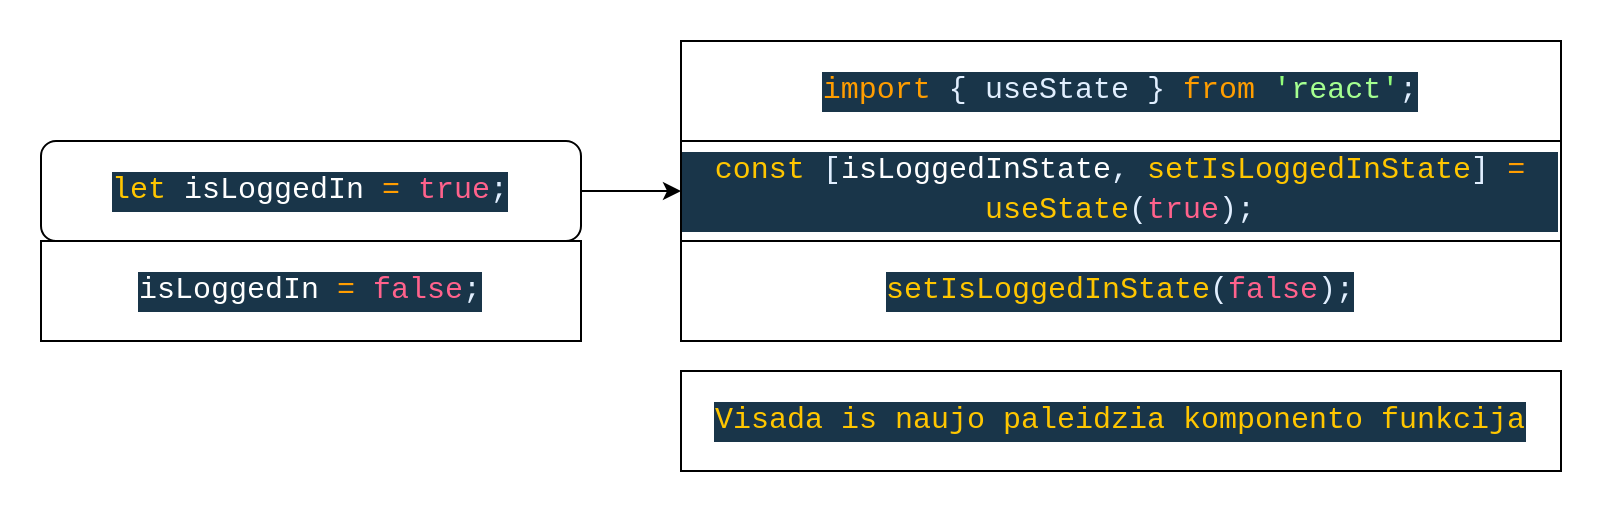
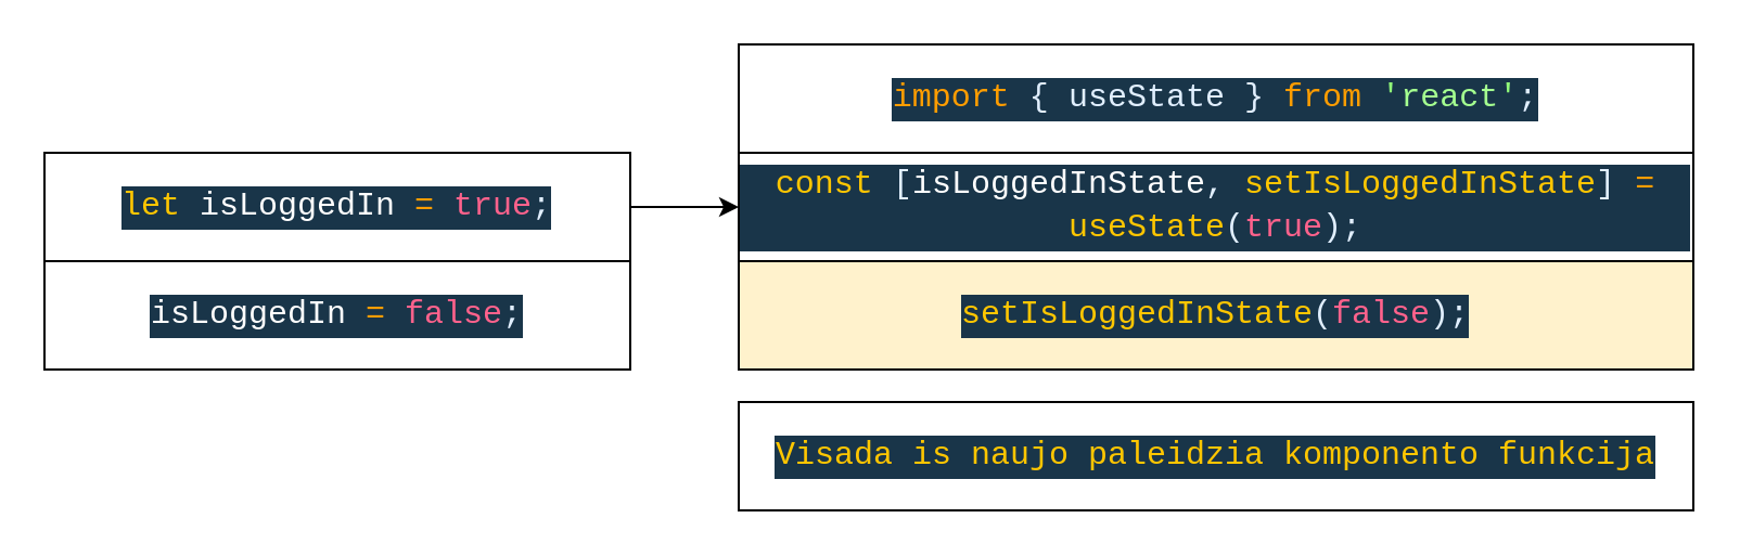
  <mxCell id="0" />
  <mxCell id="1" parent="0" />
  <mxCell id="2" style="edgeStyle=none;html=1;entryX=0;entryY=0.5;entryDx=0;entryDy=0;" edge="1" parent="1" source="3" target="5"><mxGeometry relative="1" as="geometry" /></mxCell>
- <mxCell id="3" value="&lt;div style=&quot;color: rgb(255 , 255 , 255) ; background-color: rgb(25 , 53 , 73) ; font-family: &amp;#34;cascadia code&amp;#34; , &amp;#34;menlo&amp;#34; , &amp;#34;monaco&amp;#34; , &amp;#34;courier new&amp;#34; , monospace , &amp;#34;consolas&amp;#34; , &amp;#34;courier new&amp;#34; , monospace ; font-size: 15px ; line-height: 20px&quot;&gt;&lt;span style=&quot;color: #ffc600&quot;&gt;let&lt;/span&gt;&lt;span style=&quot;color: #9effff&quot;&gt; &lt;/span&gt;isLoggedIn&lt;span style=&quot;color: #9effff&quot;&gt; &lt;/span&gt;&lt;span style=&quot;color: #ff9d00&quot;&gt;=&lt;/span&gt;&lt;span style=&quot;color: #9effff&quot;&gt; &lt;/span&gt;&lt;span style=&quot;color: #ff628c&quot;&gt;true&lt;/span&gt;&lt;span style=&quot;color: #e1efff&quot;&gt;;&lt;/span&gt;&lt;/div&gt;" style="whiteSpace=wrap;html=1;rounded=1;" vertex="1" parent="1"><mxGeometry x="20" y="70" width="270" height="50" as="geometry" /></mxCell>
+ <mxCell id="3" value="&lt;div style=&quot;color: rgb(255 , 255 , 255) ; background-color: rgb(25 , 53 , 73) ; font-family: &amp;#34;cascadia code&amp;#34; , &amp;#34;menlo&amp;#34; , &amp;#34;monaco&amp;#34; , &amp;#34;courier new&amp;#34; , monospace , &amp;#34;consolas&amp;#34; , &amp;#34;courier new&amp;#34; , monospace ; font-size: 15px ; line-height: 20px&quot;&gt;&lt;span style=&quot;color: #ffc600&quot;&gt;let&lt;/span&gt;&lt;span style=&quot;color: #9effff&quot;&gt; &lt;/span&gt;isLoggedIn&lt;span style=&quot;color: #9effff&quot;&gt; &lt;/span&gt;&lt;span style=&quot;color: #ff9d00&quot;&gt;=&lt;/span&gt;&lt;span style=&quot;color: #9effff&quot;&gt; &lt;/span&gt;&lt;span style=&quot;color: #ff628c&quot;&gt;true&lt;/span&gt;&lt;span style=&quot;color: #e1efff&quot;&gt;;&lt;/span&gt;&lt;/div&gt;" style="rounded=0;whiteSpace=wrap;html=1;" vertex="1" parent="1"><mxGeometry x="20" y="70" width="270" height="50" as="geometry" /></mxCell>
  <mxCell id="4" value="&#10;&#10;&lt;div style=&quot;color: rgb(255, 255, 255); background-color: rgb(25, 53, 73); font-family: &amp;quot;cascadia code&amp;quot;, menlo, monaco, &amp;quot;courier new&amp;quot;, monospace, consolas, &amp;quot;courier new&amp;quot;, monospace; font-weight: 300; font-size: 15px; line-height: 20px;&quot;&gt;&lt;div&gt;&lt;span style=&quot;color: #ffffff&quot;&gt;isLoggedIn&lt;/span&gt;&lt;span style=&quot;color: #9effff&quot;&gt; &lt;/span&gt;&lt;span style=&quot;color: #ff9d00&quot;&gt;=&lt;/span&gt;&lt;span style=&quot;color: #9effff&quot;&gt; &lt;/span&gt;&lt;span style=&quot;color: #ff628c&quot;&gt;false&lt;/span&gt;&lt;span style=&quot;color: #e1efff&quot;&gt;;&lt;/span&gt;&lt;/div&gt;&lt;/div&gt;&#10;&#10;" style="rounded=0;whiteSpace=wrap;html=1;" vertex="1" parent="1"><mxGeometry x="20" y="120" width="270" height="50" as="geometry" /></mxCell>
  <mxCell id="5" value="&lt;div style=&quot;color: rgb(255 , 255 , 255) ; background-color: rgb(25 , 53 , 73) ; font-family: &amp;#34;cascadia code&amp;#34; , &amp;#34;menlo&amp;#34; , &amp;#34;monaco&amp;#34; , &amp;#34;courier new&amp;#34; , monospace , &amp;#34;consolas&amp;#34; , &amp;#34;courier new&amp;#34; , monospace ; font-size: 15px ; line-height: 20px&quot;&gt;&lt;div style=&quot;font-family: &amp;#34;cascadia code&amp;#34; , &amp;#34;menlo&amp;#34; , &amp;#34;monaco&amp;#34; , &amp;#34;courier new&amp;#34; , monospace , &amp;#34;consolas&amp;#34; , &amp;#34;courier new&amp;#34; , monospace ; line-height: 20px&quot;&gt;&lt;span style=&quot;color: #ffc600&quot;&gt;const&lt;/span&gt;&lt;span style=&quot;color: #9effff&quot;&gt; &lt;/span&gt;&lt;span style=&quot;color: #e1efff&quot;&gt;[&lt;/span&gt;isLoggedInState&lt;span style=&quot;color: #e1efff&quot;&gt;,&lt;/span&gt;&lt;span style=&quot;color: #9effff&quot;&gt; &lt;/span&gt;&lt;span style=&quot;color: #ffc600&quot;&gt;setIsLoggedInState&lt;/span&gt;&lt;span style=&quot;color: #e1efff&quot;&gt;]&lt;/span&gt;&lt;span style=&quot;color: #9effff&quot;&gt; &lt;/span&gt;&lt;span style=&quot;color: #ff9d00&quot;&gt;=&lt;/span&gt;&lt;span style=&quot;color: #9effff&quot;&gt; &lt;/span&gt;&lt;span style=&quot;color: #ffc600&quot;&gt;useState&lt;/span&gt;&lt;span style=&quot;color: #e1efff&quot;&gt;(&lt;/span&gt;&lt;span style=&quot;color: #ff628c&quot;&gt;true&lt;/span&gt;&lt;span style=&quot;color: #e1efff&quot;&gt;);&lt;/span&gt;&lt;/div&gt;&lt;/div&gt;" style="rounded=0;whiteSpace=wrap;html=1;" vertex="1" parent="1"><mxGeometry x="340" y="70" width="440" height="50" as="geometry" /></mxCell>
- <mxCell id="6" value="&lt;div style=&quot;color: rgb(255 , 255 , 255) ; background-color: rgb(25 , 53 , 73) ; font-family: &amp;#34;cascadia code&amp;#34; , &amp;#34;menlo&amp;#34; , &amp;#34;monaco&amp;#34; , &amp;#34;courier new&amp;#34; , monospace , &amp;#34;consolas&amp;#34; , &amp;#34;courier new&amp;#34; , monospace ; font-size: 15px ; line-height: 20px&quot;&gt;&lt;div style=&quot;font-family: &amp;#34;cascadia code&amp;#34; , &amp;#34;menlo&amp;#34; , &amp;#34;monaco&amp;#34; , &amp;#34;courier new&amp;#34; , monospace , &amp;#34;consolas&amp;#34; , &amp;#34;courier new&amp;#34; , monospace ; line-height: 20px&quot;&gt;&lt;div style=&quot;font-family: &amp;#34;cascadia code&amp;#34; , &amp;#34;menlo&amp;#34; , &amp;#34;monaco&amp;#34; , &amp;#34;courier new&amp;#34; , monospace , &amp;#34;consolas&amp;#34; , &amp;#34;courier new&amp;#34; , monospace ; line-height: 20px&quot;&gt;&lt;span style=&quot;color: #ffc600&quot;&gt;setIsLoggedInState&lt;/span&gt;&lt;span style=&quot;color: #e1efff&quot;&gt;(&lt;/span&gt;&lt;span style=&quot;color: #ff628c&quot;&gt;false&lt;/span&gt;&lt;span style=&quot;color: #e1efff&quot;&gt;);&lt;/span&gt;&lt;/div&gt;&lt;/div&gt;&lt;/div&gt;" style="rounded=0;whiteSpace=wrap;html=1;" vertex="1" parent="1"><mxGeometry x="340" y="120" width="440" height="50" as="geometry" /></mxCell>
+ <mxCell id="6" value="&lt;div style=&quot;color: rgb(255 , 255 , 255) ; background-color: rgb(25 , 53 , 73) ; font-family: &amp;#34;cascadia code&amp;#34; , &amp;#34;menlo&amp;#34; , &amp;#34;monaco&amp;#34; , &amp;#34;courier new&amp;#34; , monospace , &amp;#34;consolas&amp;#34; , &amp;#34;courier new&amp;#34; , monospace ; font-size: 15px ; line-height: 20px&quot;&gt;&lt;div style=&quot;font-family: &amp;#34;cascadia code&amp;#34; , &amp;#34;menlo&amp;#34; , &amp;#34;monaco&amp;#34; , &amp;#34;courier new&amp;#34; , monospace , &amp;#34;consolas&amp;#34; , &amp;#34;courier new&amp;#34; , monospace ; line-height: 20px&quot;&gt;&lt;div style=&quot;font-family: &amp;#34;cascadia code&amp;#34; , &amp;#34;menlo&amp;#34; , &amp;#34;monaco&amp;#34; , &amp;#34;courier new&amp;#34; , monospace , &amp;#34;consolas&amp;#34; , &amp;#34;courier new&amp;#34; , monospace ; line-height: 20px&quot;&gt;&lt;span style=&quot;color: #ffc600&quot;&gt;setIsLoggedInState&lt;/span&gt;&lt;span style=&quot;color: #e1efff&quot;&gt;(&lt;/span&gt;&lt;span style=&quot;color: #ff628c&quot;&gt;false&lt;/span&gt;&lt;span style=&quot;color: #e1efff&quot;&gt;);&lt;/span&gt;&lt;/div&gt;&lt;/div&gt;&lt;/div&gt;" style="rounded=0;whiteSpace=wrap;html=1;fillColor=#fff2cc;" vertex="1" parent="1"><mxGeometry x="340" y="120" width="440" height="50" as="geometry" /></mxCell>
  <mxCell id="7" value="&lt;div style=&quot;color: rgb(255 , 255 , 255) ; background-color: rgb(25 , 53 , 73) ; font-family: &amp;#34;cascadia code&amp;#34; , &amp;#34;menlo&amp;#34; , &amp;#34;monaco&amp;#34; , &amp;#34;courier new&amp;#34; , monospace , &amp;#34;consolas&amp;#34; , &amp;#34;courier new&amp;#34; , monospace ; font-size: 15px ; line-height: 20px&quot;&gt;&lt;div style=&quot;font-family: &amp;#34;cascadia code&amp;#34; , &amp;#34;menlo&amp;#34; , &amp;#34;monaco&amp;#34; , &amp;#34;courier new&amp;#34; , monospace , &amp;#34;consolas&amp;#34; , &amp;#34;courier new&amp;#34; , monospace ; line-height: 20px&quot;&gt;&lt;div style=&quot;font-family: &amp;#34;cascadia code&amp;#34; , &amp;#34;menlo&amp;#34; , &amp;#34;monaco&amp;#34; , &amp;#34;courier new&amp;#34; , monospace , &amp;#34;consolas&amp;#34; , &amp;#34;courier new&amp;#34; , monospace ; line-height: 20px&quot;&gt;&lt;span style=&quot;color: #ff9d00&quot;&gt;import&lt;/span&gt;&lt;span style=&quot;color: #9effff&quot;&gt; &lt;/span&gt;&lt;span style=&quot;color: #e1efff&quot;&gt;{&lt;/span&gt;&lt;span style=&quot;color: #9effff&quot;&gt; &lt;/span&gt;&lt;span style=&quot;color: #e1efff&quot;&gt;useState&lt;/span&gt;&lt;span style=&quot;color: #9effff&quot;&gt; &lt;/span&gt;&lt;span style=&quot;color: #e1efff&quot;&gt;}&lt;/span&gt;&lt;span style=&quot;color: #9effff&quot;&gt; &lt;/span&gt;&lt;span style=&quot;color: #ff9d00&quot;&gt;from&lt;/span&gt;&lt;span style=&quot;color: #9effff&quot;&gt; &lt;/span&gt;&lt;span style=&quot;color: #92fc79&quot;&gt;'&lt;/span&gt;&lt;span style=&quot;color: #a5ff90&quot;&gt;react&lt;/span&gt;&lt;span style=&quot;color: #92fc79&quot;&gt;'&lt;/span&gt;&lt;span style=&quot;color: #e1efff&quot;&gt;;&lt;/span&gt;&lt;/div&gt;&lt;/div&gt;&lt;/div&gt;" style="rounded=0;whiteSpace=wrap;html=1;" vertex="1" parent="1"><mxGeometry x="340" y="20" width="440" height="50" as="geometry" /></mxCell>
  <mxCell id="8" value="&lt;div style=&quot;background-color: rgb(25 , 53 , 73) ; font-family: &amp;#34;cascadia code&amp;#34; , &amp;#34;menlo&amp;#34; , &amp;#34;monaco&amp;#34; , &amp;#34;courier new&amp;#34; , monospace , &amp;#34;consolas&amp;#34; , &amp;#34;courier new&amp;#34; , monospace ; font-size: 15px ; line-height: 20px&quot;&gt;&lt;div style=&quot;font-family: &amp;#34;cascadia code&amp;#34; , &amp;#34;menlo&amp;#34; , &amp;#34;monaco&amp;#34; , &amp;#34;courier new&amp;#34; , monospace , &amp;#34;consolas&amp;#34; , &amp;#34;courier new&amp;#34; , monospace ; line-height: 20px&quot;&gt;&lt;div style=&quot;font-family: &amp;#34;cascadia code&amp;#34; , &amp;#34;menlo&amp;#34; , &amp;#34;monaco&amp;#34; , &amp;#34;courier new&amp;#34; , monospace , &amp;#34;consolas&amp;#34; , &amp;#34;courier new&amp;#34; , monospace ; line-height: 20px&quot;&gt;&lt;font color=&quot;#ffc600&quot;&gt;Visada is naujo paleidzia komponento funkcija&lt;/font&gt;&lt;/div&gt;&lt;/div&gt;&lt;/div&gt;" style="rounded=0;whiteSpace=wrap;html=1;" vertex="1" parent="1"><mxGeometry x="340" y="185" width="440" height="50" as="geometry" /></mxCell>
